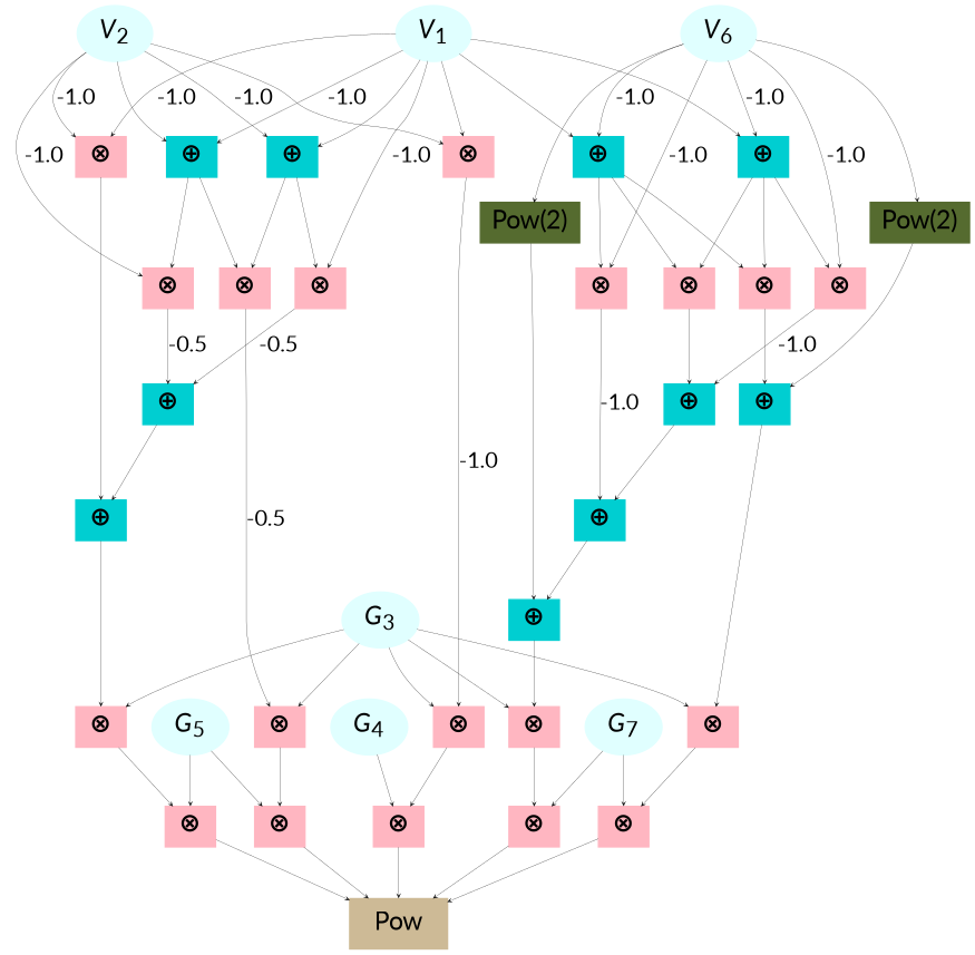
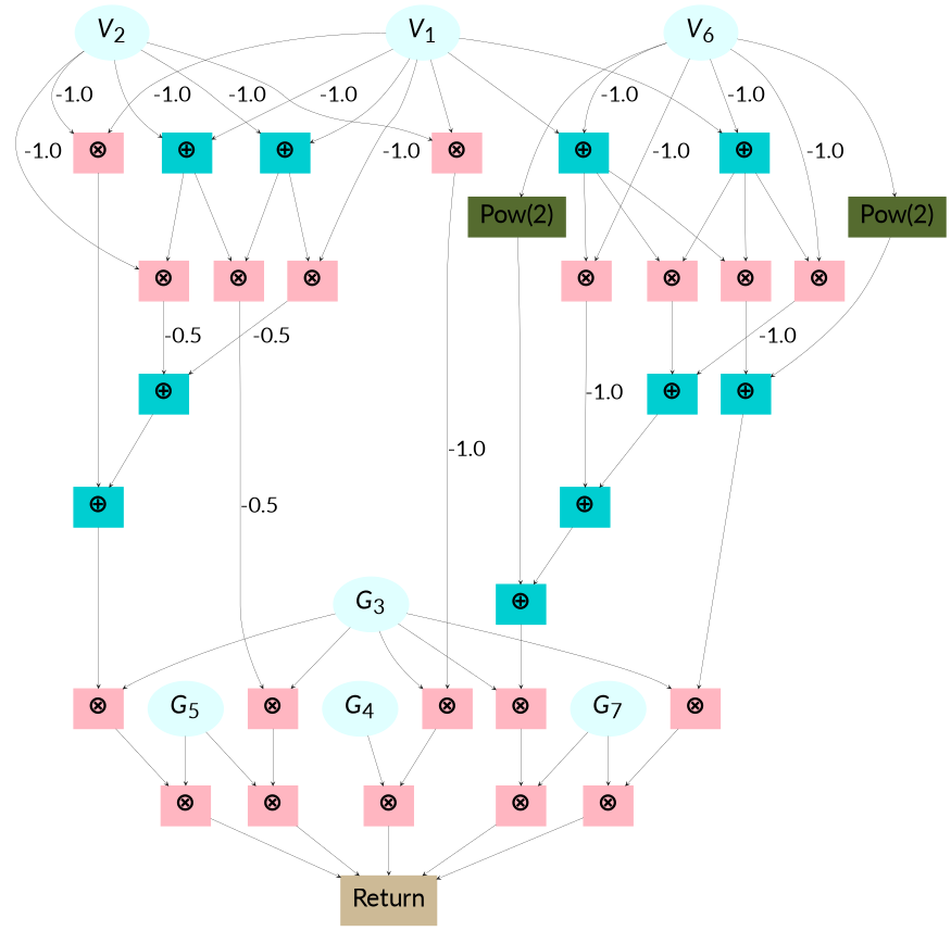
  digraph {
    fontname=Lato
    node [color=lightpink fontsize=18 shape=box style=filled fontname=Lato]
    edge [arrowhead=vee arrowsize=0.3 penwidth=0.2 fontname=Lato]
-   n1 [color=wheat3 label=Pow]
+   n1 [color=wheat3 label=Return]
    n2 [color=lightcyan label=<<i>V</i><sub>1</sub>> shape=""]
    n3 [height=0.4 label=<<b>&otimes;</b>> width=0.5]
    n4 [color=darkturquoise height=0.4 label=<<b>&oplus;</b>> width=0.5]
    n5 [color=darkturquoise height=0.4 label=<<b>&oplus;</b>> width=0.5]
    n6 [color=darkturquoise height=0.4 label=<<b>&oplus;</b>> width=0.5]
    n7 [color=darkturquoise height=0.4 label=<<b>&oplus;</b>> width=0.5]
    n8 [height=0.4 label=<<b>&otimes;</b>> width=0.5]
    n9 [height=0.4 label=<<b>&otimes;</b>> width=0.5]
    n10 [color=lightcyan label=<<i>V</i><sub>2</sub>> shape=""]
    n11 [height=0.4 label=<<b>&otimes;</b>> width=0.5]
    n12 [height=0.4 label=<<b>&otimes;</b>> width=0.5]
    n13 [color=lightcyan label=<<i>G</i><sub>3</sub>> shape=""]
    n14 [height=0.4 label=<<b>&otimes;</b>> width=0.5]
    n15 [height=0.4 label=<<b>&otimes;</b>> width=0.5]
    n16 [height=0.4 label=<<b>&otimes;</b>> width=0.5]
    n17 [height=0.4 label=<<b>&otimes;</b>> width=0.5]
    n18 [height=0.4 label=<<b>&otimes;</b>> width=0.5]
    n19 [color=lightcyan label=<<i>G</i><sub>4</sub>> shape=""]
    n20 [height=0.4 label=<<b>&otimes;</b>> width=0.5]
    n21 [height=0.4 label=<<b>&otimes;</b>> width=0.5]
    n22 [color=lightcyan label=<<i>G</i><sub>5</sub>> shape=""]
    n23 [height=0.4 label=<<b>&otimes;</b>> width=0.5]
    n24 [color=lightcyan label=<<i>V</i><sub>6</sub>> shape=""]
    n25 [color=darkolivegreen height=0.4 label=<Pow(2)> width=0.8]
    n26 [height=0.4 label=<<b>&otimes;</b>> width=0.5]
    n27 [height=0.4 label=<<b>&otimes;</b>> width=0.5]
    n28 [color=darkolivegreen height=0.4 label=<Pow(2)> width=0.8]
    n29 [height=0.4 label=<<b>&otimes;</b>> width=0.5]
    n30 [height=0.4 label=<<b>&otimes;</b>> width=0.5]
    n31 [color=darkturquoise height=0.4 label=<<b>&oplus;</b>> width=0.5]
    n32 [height=0.4 label=<<b>&otimes;</b>> width=0.5]
    n33 [color=lightcyan label=<<i>G</i><sub>7</sub>> shape=""]
    n34 [height=0.4 label=<<b>&otimes;</b>> width=0.5]
    n35 [color=darkturquoise height=0.4 label=<<b>&oplus;</b>> width=0.5]
    n36 [color=darkturquoise height=0.4 label=<<b>&oplus;</b>> width=0.5]
    n37 [color=darkturquoise height=0.4 label=<<b>&oplus;</b>> width=0.5]
    n38 [color=darkturquoise height=0.4 label=<<b>&oplus;</b>> width=0.5]
    n39 [color=darkturquoise height=0.4 label=<<b>&oplus;</b>> width=0.5]
    n2 -> n3
    n2 -> n4
    n2 -> n5 [fontsize=16 label=-1.0]
    n2 -> n6
    n2 -> n7
    n2 -> n8 [fontsize=16 label=-1.0]
    n2 -> n9 [fontsize=16 label=-1.0]
    n3 -> n12 [fontsize=16 label=-1.0]
    n4 -> n8
    n4 -> n20
    n5 -> n11
    n5 -> n20
    n6 -> n26
    n6 -> n29
    n6 -> n30
    n7 -> n27
    n7 -> n29
    n7 -> n30
    n8 -> n35 [fontsize=16 label=-0.5]
    n9 -> n36
    n10 -> n3
    n10 -> n4 [fontsize=16 label=-1.0]
    n10 -> n5
    n10 -> n9 [fontsize=16 label=-1.0]
    n10 -> n11 [fontsize=16 label=-1.0]
    n11 -> n35 [fontsize=16 label=-0.5]
    n12 -> n18
    n13 -> n12
    n13 -> n14
    n13 -> n15
    n13 -> n16
    n13 -> n17
    n14 -> n21
    n15 -> n32
    n16 -> n23
    n17 -> n34
    n18 -> n1
    n19 -> n18
    n20 -> n14 [fontsize=16 label=-0.5]
    n21 -> n1
    n22 -> n21
    n22 -> n23
    n23 -> n1
    n24 -> n6 [fontsize=16 label=-1.0]
    n24 -> n7 [fontsize=16 label=-1.0]
    n24 -> n25
    n24 -> n26 [fontsize=16 label=-1.0]
    n24 -> n27 [fontsize=16 label=-1.0]
    n24 -> n28
    n25 -> n31
    n26 -> n37 [fontsize=16 label=-1.0]
    n27 -> n38 [fontsize=16 label=-1.0]
    n28 -> n39
    n29 -> n31
    n30 -> n37
    n31 -> n15
    n32 -> n1
    n33 -> n32
    n33 -> n34
    n34 -> n1
    n35 -> n36
    n36 -> n16
    n37 -> n38
    n38 -> n39
    n39 -> n17
  }
